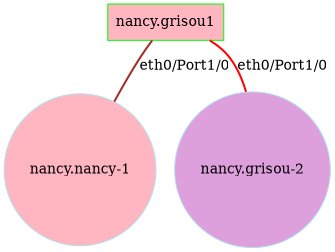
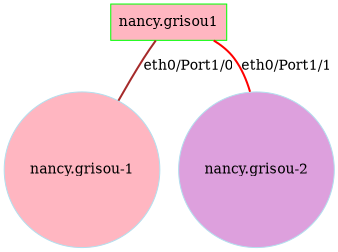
  graph {
    fontname="DejaVu Serif"
    node [color=lightblue2 fillcolor=lightpink fontname="DejaVu Serif" shape=circle style=filled]
    edge [fontname="DejaVu Serif" style=bold]
    n1 [color=green label="nancy.grisou1" shape=box]
-   "nancy.grisou-1" [label="nancy.nancy-1"]
+   "nancy.grisou-1"
    "nancy.grisou-2" [fillcolor=plum]
    n1 -- "nancy.grisou-1" [color=brown label="eth0/Port1/0"]
-   n1 -- "nancy.grisou-2" [color=red label="eth0/Port1/0"]
+   n1 -- "nancy.grisou-2" [color=red label="eth0/Port1/1"]
  }
